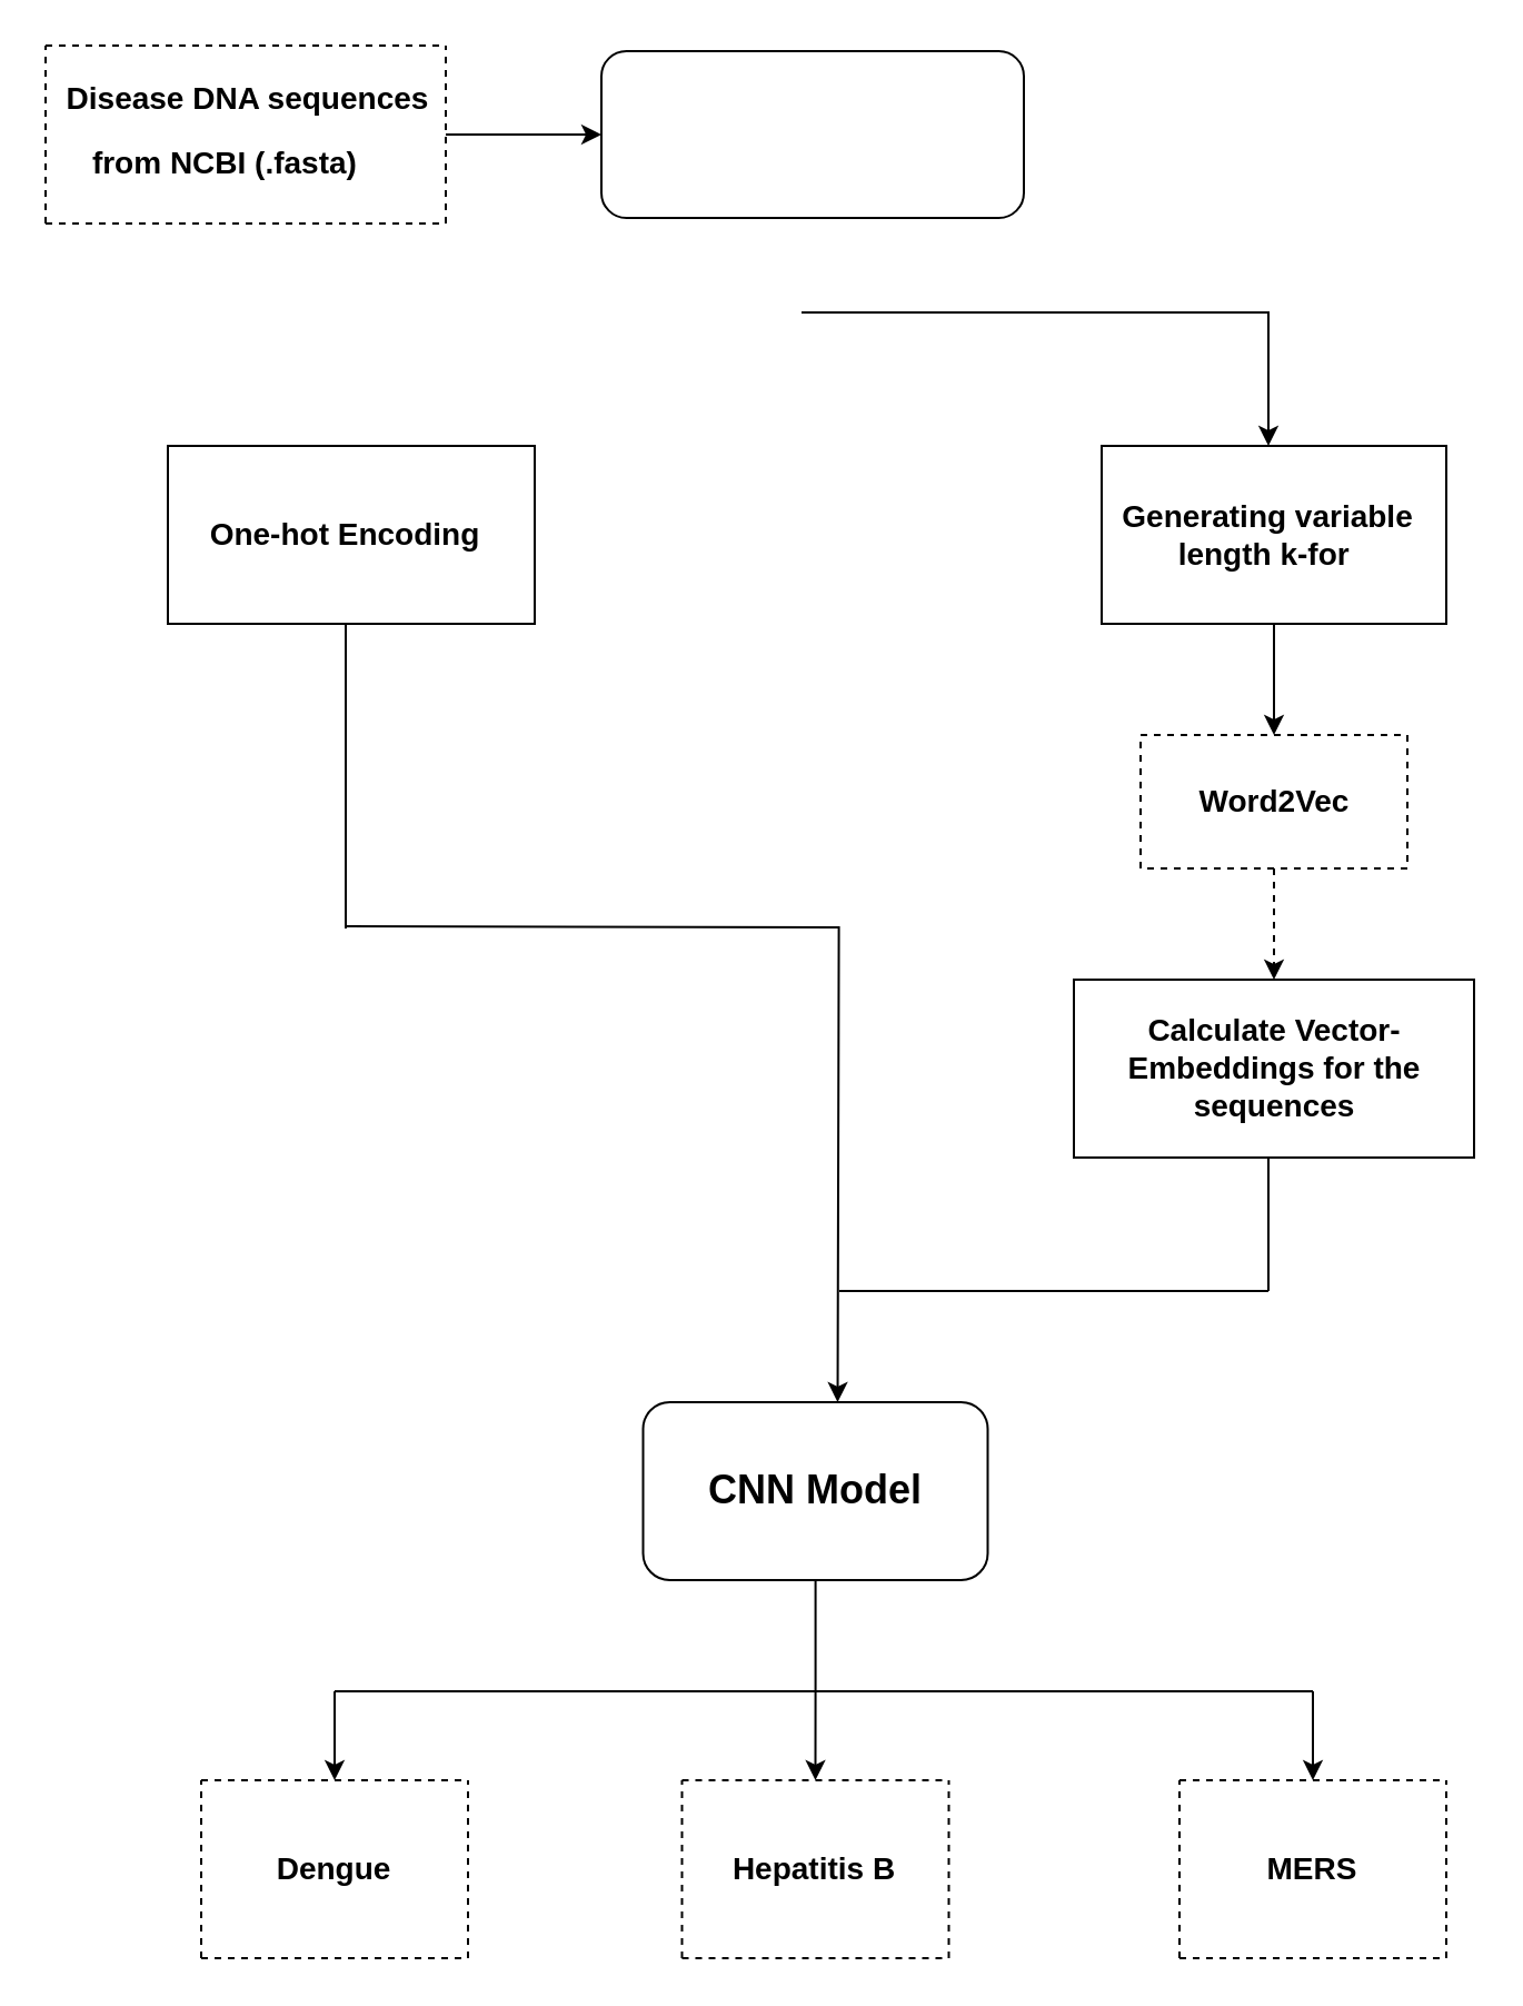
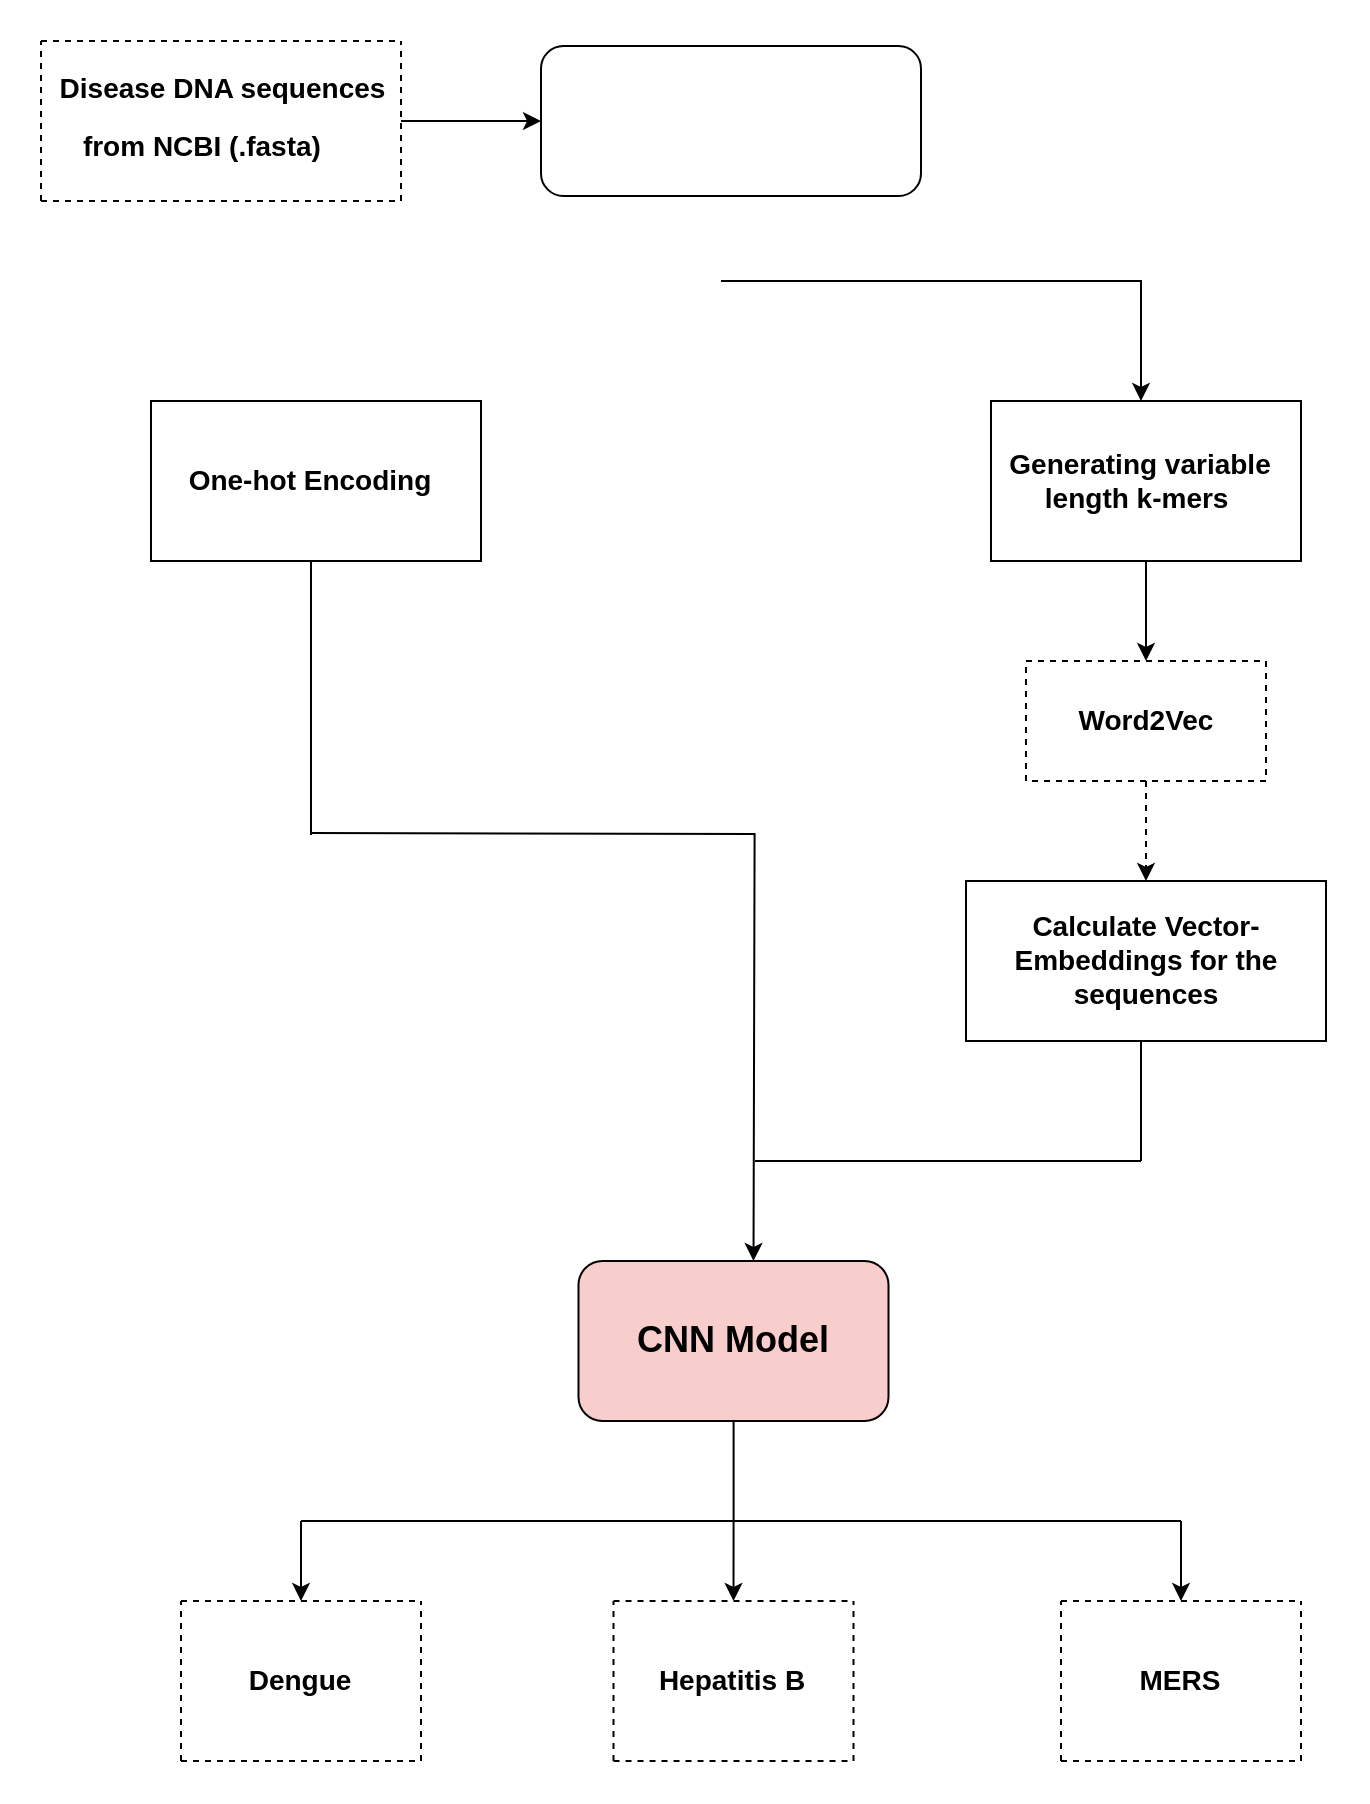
  <mxCell id="0" />
  <mxCell id="1" parent="0" />
  <mxCell id="2" style="edgeStyle=orthogonalEdgeStyle;rounded=0;orthogonalLoop=1;jettySize=auto;html=1;" edge="1" parent="1" source="3" target="9"><mxGeometry relative="1" as="geometry"><mxPoint x="290" y="60" as="targetPoint" /></mxGeometry></mxCell>
  <mxCell id="3" value="&lt;h1 style=&quot;margin-top: 0px;&quot;&gt;&lt;font style=&quot;font-size: 14px;&quot;&gt;&amp;nbsp; Disease DNA sequences&amp;nbsp; &amp;nbsp; &amp;nbsp; &amp;nbsp;from NCBI (.fasta)&lt;/font&gt;&lt;/h1&gt;" style="text;html=1;whiteSpace=wrap;overflow=hidden;rounded=0;" vertex="1" parent="1"><mxGeometry x="20" y="20" width="180" height="80" as="geometry" /></mxCell>
  <mxCell id="4" value="" style="endArrow=none;dashed=1;html=1;rounded=0;entryX=1;entryY=0;entryDx=0;entryDy=0;" edge="1" parent="1" target="3"><mxGeometry width="50" height="50" relative="1" as="geometry"><mxPoint x="20" y="20" as="sourcePoint" /><mxPoint x="70" y="-30" as="targetPoint" /></mxGeometry></mxCell>
  <mxCell id="5" value="" style="endArrow=none;dashed=1;html=1;rounded=0;exitX=0;exitY=1;exitDx=0;exitDy=0;" edge="1" parent="1" source="3"><mxGeometry width="50" height="50" relative="1" as="geometry"><mxPoint x="150" y="150" as="sourcePoint" /><mxPoint x="200" y="100" as="targetPoint" /></mxGeometry></mxCell>
  <mxCell id="6" value="" style="endArrow=none;dashed=1;html=1;rounded=0;exitX=0;exitY=1;exitDx=0;exitDy=0;" edge="1" parent="1" source="3"><mxGeometry width="50" height="50" relative="1" as="geometry"><mxPoint x="-30" y="70" as="sourcePoint" /><mxPoint x="20" y="20" as="targetPoint" /></mxGeometry></mxCell>
  <mxCell id="7" value="" style="endArrow=none;dashed=1;html=1;rounded=0;" edge="1" parent="1" target="3"><mxGeometry width="50" height="50" relative="1" as="geometry"><mxPoint x="20" y="100" as="sourcePoint" /><mxPoint x="70" y="50" as="targetPoint" /></mxGeometry></mxCell>
  <mxCell id="8" value="" style="endArrow=none;dashed=1;html=1;rounded=0;entryX=1;entryY=0;entryDx=0;entryDy=0;" edge="1" parent="1" target="3"><mxGeometry width="50" height="50" relative="1" as="geometry"><mxPoint x="200" y="100" as="sourcePoint" /><mxPoint x="250" y="50" as="targetPoint" /></mxGeometry></mxCell>
  <mxCell id="9" value="" style="rounded=1;whiteSpace=wrap;html=1;" vertex="1" parent="1"><mxGeometry x="270" y="22.5" width="190" height="75" as="geometry" /></mxCell>
  <mxCell id="10" style="edgeStyle=orthogonalEdgeStyle;rounded=0;orthogonalLoop=1;jettySize=auto;html=1;exitX=1;exitY=0.75;exitDx=0;exitDy=0;entryX=1;entryY=0.75;entryDx=0;entryDy=0;" edge="1" parent="1" source="11" target="13"><mxGeometry relative="1" as="geometry" /></mxCell>
  <mxCell id="11" value="" style="rounded=0;whiteSpace=wrap;html=1;" vertex="1" parent="1"><mxGeometry x="75" y="200" width="165" height="80" as="geometry" /></mxCell>
  <mxCell id="12" style="edgeStyle=orthogonalEdgeStyle;rounded=0;orthogonalLoop=1;jettySize=auto;html=1;" edge="1" parent="1"><mxGeometry relative="1" as="geometry"><mxPoint x="376.25" y="630" as="targetPoint" /><mxPoint x="155" y="416" as="sourcePoint" /></mxGeometry></mxCell>
  <mxCell id="13" value="&lt;b&gt;&lt;font style=&quot;font-size: 14px;&quot;&gt;One-hot Encoding&lt;/font&gt;&lt;/b&gt;" style="text;html=1;align=center;verticalAlign=middle;whiteSpace=wrap;rounded=0;" vertex="1" parent="1"><mxGeometry x="70" y="200" width="170" height="80" as="geometry" /></mxCell>
  <mxCell id="14" value="" style="endArrow=classic;html=1;rounded=0;" edge="1" parent="1"><mxGeometry width="50" height="50" relative="1" as="geometry"><mxPoint x="360" y="140" as="sourcePoint" /><mxPoint x="570" y="200" as="targetPoint" /><Array as="points"><mxPoint x="570" y="140" /></Array></mxGeometry></mxCell>
  <mxCell id="15" value="" style="edgeStyle=orthogonalEdgeStyle;rounded=0;orthogonalLoop=1;jettySize=auto;html=1;" edge="1" parent="1" source="16" target="19"><mxGeometry relative="1" as="geometry" /></mxCell>
  <mxCell id="16" value="" style="rounded=0;whiteSpace=wrap;html=1;" vertex="1" parent="1"><mxGeometry x="495" y="200" width="155" height="80" as="geometry" /></mxCell>
- <mxCell id="17" value="&lt;b&gt;&lt;font style=&quot;font-size: 14px;&quot;&gt;Generating variable length k-for&lt;/font&gt;&lt;/b&gt;&amp;nbsp;" style="text;html=1;align=center;verticalAlign=middle;whiteSpace=wrap;rounded=0;" vertex="1" parent="1"><mxGeometry x="495" y="210" width="150" height="60" as="geometry" /></mxCell>
+ <mxCell id="17" value="&lt;b&gt;&lt;font style=&quot;font-size: 14px;&quot;&gt;Generating variable length k-mers&lt;/font&gt;&lt;/b&gt;&amp;nbsp;" style="text;html=1;align=center;verticalAlign=middle;whiteSpace=wrap;rounded=0;" vertex="1" parent="1"><mxGeometry x="495" y="210" width="150" height="60" as="geometry" /></mxCell>
  <mxCell id="18" value="" style="edgeStyle=orthogonalEdgeStyle;rounded=0;orthogonalLoop=1;jettySize=auto;html=1;dashed=1;" edge="1" parent="1" source="19" target="20"><mxGeometry relative="1" as="geometry" /></mxCell>
  <mxCell id="19" value="&lt;b&gt;&lt;font style=&quot;font-size: 14px;&quot;&gt;Word2Vec&lt;/font&gt;&lt;/b&gt;" style="rounded=0;whiteSpace=wrap;html=1;dashed=1;" vertex="1" parent="1"><mxGeometry x="512.5" y="330" width="120" height="60" as="geometry" /></mxCell>
  <mxCell id="20" value="&lt;b&gt;&lt;font style=&quot;font-size: 14px;&quot;&gt;Calculate Vector- Embeddings for the sequences&lt;/font&gt;&lt;/b&gt;" style="rounded=0;whiteSpace=wrap;html=1;" vertex="1" parent="1"><mxGeometry x="482.5" y="440" width="180" height="80" as="geometry" /></mxCell>
  <mxCell id="21" style="edgeStyle=orthogonalEdgeStyle;rounded=0;orthogonalLoop=1;jettySize=auto;html=1;" edge="1" parent="1" source="22"><mxGeometry relative="1" as="geometry"><mxPoint x="366.25" y="800" as="targetPoint" /></mxGeometry></mxCell>
- <mxCell id="22" value="&lt;b&gt;&lt;font style=&quot;font-size: 18px;&quot;&gt;CNN Model&lt;/font&gt;&lt;/b&gt;" style="rounded=1;whiteSpace=wrap;html=1;" vertex="1" parent="1"><mxGeometry x="288.75" y="630" width="155" height="80" as="geometry" /></mxCell>
+ <mxCell id="22" value="&lt;b&gt;&lt;font style=&quot;font-size: 18px;&quot;&gt;CNN Model&lt;/font&gt;&lt;/b&gt;" style="rounded=1;whiteSpace=wrap;html=1;fillColor=#f8cecc;" vertex="1" parent="1"><mxGeometry x="288.75" y="630" width="155" height="80" as="geometry" /></mxCell>
  <mxCell id="23" value="" style="endArrow=none;html=1;rounded=0;entryX=0.5;entryY=1;entryDx=0;entryDy=0;" edge="1" parent="1" target="13"><mxGeometry width="50" height="50" relative="1" as="geometry"><mxPoint x="155" y="417" as="sourcePoint" /><mxPoint x="155" y="282" as="targetPoint" /></mxGeometry></mxCell>
  <mxCell id="24" value="" style="endArrow=none;html=1;rounded=0;" edge="1" parent="1"><mxGeometry width="50" height="50" relative="1" as="geometry"><mxPoint x="570" y="580" as="sourcePoint" /><mxPoint x="570" y="520" as="targetPoint" /></mxGeometry></mxCell>
  <mxCell id="25" value="" style="endArrow=none;html=1;rounded=0;" edge="1" parent="1"><mxGeometry width="50" height="50" relative="1" as="geometry"><mxPoint x="377" y="580" as="sourcePoint" /><mxPoint x="570" y="580" as="targetPoint" /></mxGeometry></mxCell>
  <mxCell id="26" value="&lt;font style=&quot;font-size: 14px;&quot;&gt;&lt;b&gt;Dengue&lt;/b&gt;&lt;/font&gt;" style="text;html=1;align=center;verticalAlign=middle;whiteSpace=wrap;rounded=0;" vertex="1" parent="1"><mxGeometry x="90" y="800" width="120" height="80" as="geometry" /></mxCell>
  <mxCell id="27" value="&lt;b&gt;&lt;font style=&quot;font-size: 14px;&quot;&gt;Hepatitis B&lt;/font&gt;&lt;/b&gt;" style="text;html=1;align=center;verticalAlign=middle;whiteSpace=wrap;rounded=0;" vertex="1" parent="1"><mxGeometry x="306.25" y="800" width="120" height="80" as="geometry" /></mxCell>
  <mxCell id="28" value="&lt;b&gt;&lt;font style=&quot;font-size: 14px;&quot;&gt;MERS&lt;/font&gt;&lt;/b&gt;" style="text;html=1;align=center;verticalAlign=middle;whiteSpace=wrap;rounded=0;" vertex="1" parent="1"><mxGeometry x="530" y="800" width="120" height="80" as="geometry" /></mxCell>
  <mxCell id="29" value="" style="endArrow=none;dashed=1;html=1;rounded=0;entryX=1;entryY=0;entryDx=0;entryDy=0;" edge="1" parent="1" target="26"><mxGeometry width="50" height="50" relative="1" as="geometry"><mxPoint x="90" y="800" as="sourcePoint" /><mxPoint x="140" y="750" as="targetPoint" /></mxGeometry></mxCell>
  <mxCell id="30" value="" style="endArrow=none;dashed=1;html=1;rounded=0;exitX=1;exitY=1;exitDx=0;exitDy=0;" edge="1" parent="1" source="26"><mxGeometry width="50" height="50" relative="1" as="geometry"><mxPoint x="160" y="850" as="sourcePoint" /><mxPoint x="210" y="800" as="targetPoint" /></mxGeometry></mxCell>
  <mxCell id="31" value="" style="endArrow=none;dashed=1;html=1;rounded=0;exitX=0;exitY=1;exitDx=0;exitDy=0;" edge="1" parent="1" source="26"><mxGeometry width="50" height="50" relative="1" as="geometry"><mxPoint x="40" y="850" as="sourcePoint" /><mxPoint x="90" y="800" as="targetPoint" /></mxGeometry></mxCell>
  <mxCell id="32" value="" style="endArrow=none;dashed=1;html=1;rounded=0;exitX=0;exitY=1;exitDx=0;exitDy=0;" edge="1" parent="1" source="26"><mxGeometry width="50" height="50" relative="1" as="geometry"><mxPoint x="160" y="930" as="sourcePoint" /><mxPoint x="210" y="880" as="targetPoint" /></mxGeometry></mxCell>
  <mxCell id="33" value="" style="endArrow=none;dashed=1;html=1;rounded=0;exitX=1;exitY=1;exitDx=0;exitDy=0;" edge="1" parent="1" source="27"><mxGeometry width="50" height="50" relative="1" as="geometry"><mxPoint x="376.25" y="850" as="sourcePoint" /><mxPoint x="426.25" y="800" as="targetPoint" /></mxGeometry></mxCell>
  <mxCell id="34" value="" style="endArrow=none;dashed=1;html=1;rounded=0;entryX=1;entryY=0;entryDx=0;entryDy=0;" edge="1" parent="1" target="27"><mxGeometry width="50" height="50" relative="1" as="geometry"><mxPoint x="306.25" y="800" as="sourcePoint" /><mxPoint x="356.25" y="750" as="targetPoint" /></mxGeometry></mxCell>
  <mxCell id="35" value="" style="endArrow=none;dashed=1;html=1;rounded=0;exitX=0;exitY=1;exitDx=0;exitDy=0;" edge="1" parent="1" source="27"><mxGeometry width="50" height="50" relative="1" as="geometry"><mxPoint x="256.25" y="850" as="sourcePoint" /><mxPoint x="306.25" y="800" as="targetPoint" /></mxGeometry></mxCell>
  <mxCell id="36" value="" style="endArrow=none;dashed=1;html=1;rounded=0;exitX=0;exitY=1;exitDx=0;exitDy=0;" edge="1" parent="1" source="27"><mxGeometry width="50" height="50" relative="1" as="geometry"><mxPoint x="376.25" y="930" as="sourcePoint" /><mxPoint x="426.25" y="880" as="targetPoint" /></mxGeometry></mxCell>
  <mxCell id="37" value="" style="endArrow=none;dashed=1;html=1;rounded=0;entryX=1;entryY=0;entryDx=0;entryDy=0;" edge="1" parent="1" target="28"><mxGeometry width="50" height="50" relative="1" as="geometry"><mxPoint x="530" y="800" as="sourcePoint" /><mxPoint x="580" y="750" as="targetPoint" /></mxGeometry></mxCell>
  <mxCell id="38" value="" style="endArrow=none;dashed=1;html=1;rounded=0;exitX=1;exitY=1;exitDx=0;exitDy=0;" edge="1" parent="1" source="28"><mxGeometry width="50" height="50" relative="1" as="geometry"><mxPoint x="600" y="850" as="sourcePoint" /><mxPoint x="650" y="800" as="targetPoint" /></mxGeometry></mxCell>
  <mxCell id="39" value="" style="endArrow=none;dashed=1;html=1;rounded=0;exitX=0;exitY=1;exitDx=0;exitDy=0;entryX=0;entryY=0;entryDx=0;entryDy=0;" edge="1" parent="1" source="28" target="28"><mxGeometry width="50" height="50" relative="1" as="geometry"><mxPoint x="482.5" y="850" as="sourcePoint" /><mxPoint x="532.5" y="800" as="targetPoint" /></mxGeometry></mxCell>
  <mxCell id="40" value="" style="endArrow=none;dashed=1;html=1;rounded=0;exitX=0;exitY=1;exitDx=0;exitDy=0;" edge="1" parent="1" source="28"><mxGeometry width="50" height="50" relative="1" as="geometry"><mxPoint x="600" y="930" as="sourcePoint" /><mxPoint x="650" y="880" as="targetPoint" /></mxGeometry></mxCell>
  <mxCell id="41" value="" style="endArrow=none;html=1;rounded=0;" edge="1" parent="1"><mxGeometry width="50" height="50" relative="1" as="geometry"><mxPoint x="150" y="760" as="sourcePoint" /><mxPoint x="590" y="760" as="targetPoint" /></mxGeometry></mxCell>
  <mxCell id="42" value="" style="endArrow=classic;html=1;rounded=0;" edge="1" parent="1"><mxGeometry width="50" height="50" relative="1" as="geometry"><mxPoint x="150" y="760" as="sourcePoint" /><mxPoint x="150" y="800" as="targetPoint" /></mxGeometry></mxCell>
  <mxCell id="43" value="" style="endArrow=classic;html=1;rounded=0;" edge="1" parent="1"><mxGeometry width="50" height="50" relative="1" as="geometry"><mxPoint x="590" y="760" as="sourcePoint" /><mxPoint x="590" y="800" as="targetPoint" /></mxGeometry></mxCell>
